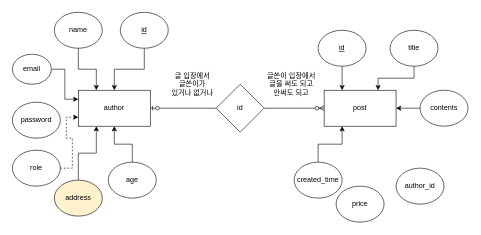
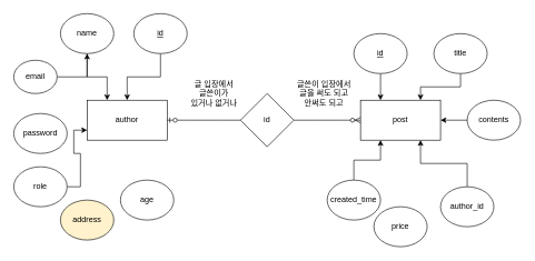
  <mxCell id="0" />
  <mxCell id="1" parent="0" />
  <mxCell id="2" value="id" style="rhombus;whiteSpace=wrap;html=1;" vertex="1" parent="1"><mxGeometry x="360" y="140" width="80" height="80" as="geometry" /></mxCell>
  <mxCell id="3" value="author" style="rounded=0;whiteSpace=wrap;html=1;" vertex="1" parent="1"><mxGeometry x="130" y="150" width="120" height="60" as="geometry" /></mxCell>
  <mxCell id="4" value="post" style="rounded=0;whiteSpace=wrap;html=1;" vertex="1" parent="1"><mxGeometry x="540" y="150" width="120" height="60" as="geometry" /></mxCell>
  <mxCell id="5" style="edgeStyle=orthogonalEdgeStyle;rounded=0;orthogonalLoop=1;jettySize=auto;html=1;entryX=0.25;entryY=1;entryDx=0;entryDy=0;" edge="1" parent="1" source="6" target="4"><mxGeometry relative="1" as="geometry" /></mxCell>
  <mxCell id="6" value="created_time" style="ellipse;whiteSpace=wrap;html=1;" vertex="1" parent="1"><mxGeometry x="490" y="270" width="80" height="60" as="geometry" /></mxCell>
  <mxCell id="7" value="" style="edgeStyle=orthogonalEdgeStyle;rounded=0;orthogonalLoop=1;jettySize=auto;html=1;entryX=0.25;entryY=0;entryDx=0;entryDy=0;" edge="1" parent="1" source="8" target="3"><mxGeometry relative="1" as="geometry" /></mxCell>
  <mxCell id="8" value="name" style="ellipse;whiteSpace=wrap;html=1;" vertex="1" parent="1"><mxGeometry x="90" y="20" width="80" height="60" as="geometry" /></mxCell>
- <mxCell id="9" value="" style="edgeStyle=orthogonalEdgeStyle;rounded=0;orthogonalLoop=1;jettySize=auto;html=1;entryX=0.25;entryY=1;entryDx=0;entryDy=0;" edge="1" parent="1" source="10" target="3"><mxGeometry relative="1" as="geometry" /></mxCell>
  <mxCell id="10" value="address" style="ellipse;whiteSpace=wrap;html=1;fillColor=#fff2cc;" vertex="1" parent="1"><mxGeometry x="90" y="300" width="80" height="60" as="geometry" /></mxCell>
  <mxCell id="11" value="password" style="ellipse;whiteSpace=wrap;html=1;" vertex="1" parent="1"><mxGeometry x="20" y="170" width="80" height="60" as="geometry" /></mxCell>
- <mxCell id="12" value="" style="edgeStyle=orthogonalEdgeStyle;rounded=0;orthogonalLoop=1;jettySize=auto;html=1;entryX=0.5;entryY=1;entryDx=0;entryDy=0;" edge="1" parent="1" source="13" target="3"><mxGeometry relative="1" as="geometry" /></mxCell>
  <mxCell id="13" value="age" style="ellipse;whiteSpace=wrap;html=1;" vertex="1" parent="1"><mxGeometry x="180" y="270" width="80" height="60" as="geometry" /></mxCell>
- <mxCell id="14" value="" style="edgeStyle=orthogonalEdgeStyle;rounded=0;orthogonalLoop=1;jettySize=auto;html=1;entryX=0;entryY=0.75;entryDx=0;entryDy=0;dashed=1;" edge="1" parent="1" source="15" target="3"><mxGeometry relative="1" as="geometry" /></mxCell>
+ <mxCell id="14" value="" style="edgeStyle=orthogonalEdgeStyle;rounded=0;orthogonalLoop=1;jettySize=auto;html=1;entryX=0;entryY=0.75;entryDx=0;entryDy=0;" edge="1" parent="1" source="15" target="3"><mxGeometry relative="1" as="geometry" /></mxCell>
  <mxCell id="15" value="role" style="ellipse;whiteSpace=wrap;html=1;" vertex="1" parent="1"><mxGeometry x="20" y="250" width="80" height="60" as="geometry" /></mxCell>
- <mxCell id="16" value="" style="edgeStyle=orthogonalEdgeStyle;rounded=0;orthogonalLoop=1;jettySize=auto;html=1;entryX=0;entryY=0.25;entryDx=0;entryDy=0;" edge="1" parent="1" source="17" target="3"><mxGeometry relative="1" as="geometry" /></mxCell>
+ <mxCell id="16" value="" style="edgeStyle=orthogonalEdgeStyle;rounded=0;orthogonalLoop=1;jettySize=auto;html=1;" edge="1" parent="1" source="17" target="8"><mxGeometry relative="1" as="geometry" /></mxCell>
  <mxCell id="17" value="email" style="ellipse;whiteSpace=wrap;html=1;" vertex="1" parent="1"><mxGeometry x="20" y="90" width="65" height="50" as="geometry" /></mxCell>
  <mxCell id="18" value="" style="edgeStyle=orthogonalEdgeStyle;rounded=0;orthogonalLoop=1;jettySize=auto;html=1;entryX=0.5;entryY=0;entryDx=0;entryDy=0;" edge="1" parent="1" source="19" target="3"><mxGeometry relative="1" as="geometry" /></mxCell>
  <mxCell id="19" value="&lt;u&gt;id&lt;/u&gt;" style="ellipse;whiteSpace=wrap;html=1;" vertex="1" parent="1"><mxGeometry x="200" y="20" width="80" height="60" as="geometry" /></mxCell>
  <mxCell id="20" style="edgeStyle=orthogonalEdgeStyle;rounded=0;orthogonalLoop=1;jettySize=auto;html=1;entryX=0.25;entryY=0;entryDx=0;entryDy=0;" edge="1" parent="1" source="21" target="4"><mxGeometry relative="1" as="geometry" /></mxCell>
  <mxCell id="21" value="&lt;u&gt;id&lt;/u&gt;" style="ellipse;whiteSpace=wrap;html=1;" vertex="1" parent="1"><mxGeometry x="530" y="50" width="80" height="60" as="geometry" /></mxCell>
  <mxCell id="22" value="price" style="ellipse;whiteSpace=wrap;html=1;" vertex="1" parent="1"><mxGeometry x="560" y="310" width="80" height="60" as="geometry" /></mxCell>
+ <mxCell id="23" value="" style="edgeStyle=orthogonalEdgeStyle;rounded=0;orthogonalLoop=1;jettySize=auto;html=1;entryX=0.75;entryY=1;entryDx=0;entryDy=0;" edge="1" parent="1" source="24" target="4"><mxGeometry relative="1" as="geometry" /></mxCell>
  <mxCell id="24" value="author_id" style="ellipse;whiteSpace=wrap;html=1;" vertex="1" parent="1"><mxGeometry x="660" y="280" width="80" height="60" as="geometry" /></mxCell>
  <mxCell id="25" value="" style="edgeStyle=orthogonalEdgeStyle;rounded=0;orthogonalLoop=1;jettySize=auto;html=1;entryX=0.75;entryY=0;entryDx=0;entryDy=0;" edge="1" parent="1" source="26" target="4"><mxGeometry relative="1" as="geometry"><mxPoint x="630" y="130" as="targetPoint" /></mxGeometry></mxCell>
  <mxCell id="26" value="title" style="ellipse;whiteSpace=wrap;html=1;" vertex="1" parent="1"><mxGeometry x="650" y="50" width="80" height="60" as="geometry" /></mxCell>
  <mxCell id="27" value="" style="edgeStyle=orthogonalEdgeStyle;rounded=0;orthogonalLoop=1;jettySize=auto;html=1;" edge="1" parent="1" source="28" target="4"><mxGeometry relative="1" as="geometry" /></mxCell>
  <mxCell id="28" value="contents" style="ellipse;whiteSpace=wrap;html=1;" vertex="1" parent="1"><mxGeometry x="700" y="150" width="80" height="60" as="geometry" /></mxCell>
  <mxCell id="29" value="" style="edgeStyle=entityRelationEdgeStyle;fontSize=12;html=1;endArrow=ERzeroToMany;endFill=1;rounded=0;entryX=0;entryY=0.5;entryDx=0;entryDy=0;exitX=1;exitY=0.5;exitDx=0;exitDy=0;" edge="1" parent="1" source="2" target="4"><mxGeometry width="100" height="100" relative="1" as="geometry"><mxPoint x="340" y="330" as="sourcePoint" /><mxPoint x="440" y="230" as="targetPoint" /></mxGeometry></mxCell>
  <mxCell id="30" value="" style="edgeStyle=entityRelationEdgeStyle;fontSize=12;html=1;endArrow=ERzeroToOne;endFill=1;rounded=0;entryX=1;entryY=0.5;entryDx=0;entryDy=0;exitX=0;exitY=0.5;exitDx=0;exitDy=0;" edge="1" parent="1" source="2" target="3"><mxGeometry width="100" height="100" relative="1" as="geometry"><mxPoint x="270" y="280" as="sourcePoint" /><mxPoint x="450" y="180" as="targetPoint" /></mxGeometry></mxCell>
  <mxCell id="31" value="글쓴이 입장에서&lt;br&gt;글을 써도 되고&lt;br&gt;안써도 되고" style="text;html=1;align=center;verticalAlign=middle;resizable=0;points=[];autosize=1;strokeColor=none;fillColor=none;" vertex="1" parent="1"><mxGeometry x="430" y="110" width="110" height="60" as="geometry" /></mxCell>
  <mxCell id="32" value="글 입장에서&lt;br&gt;글쓴이가&lt;br&gt;있거나 없거나" style="text;html=1;align=center;verticalAlign=middle;resizable=0;points=[];autosize=1;strokeColor=none;fillColor=none;" vertex="1" parent="1"><mxGeometry x="270" y="110" width="100" height="60" as="geometry" /></mxCell>
